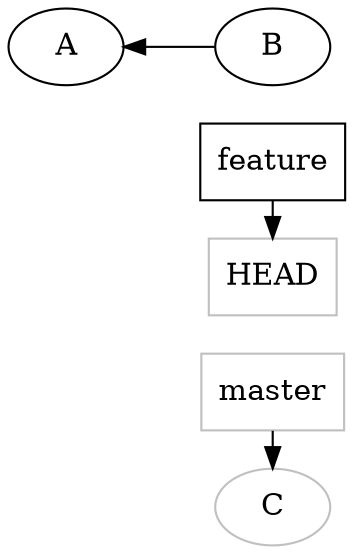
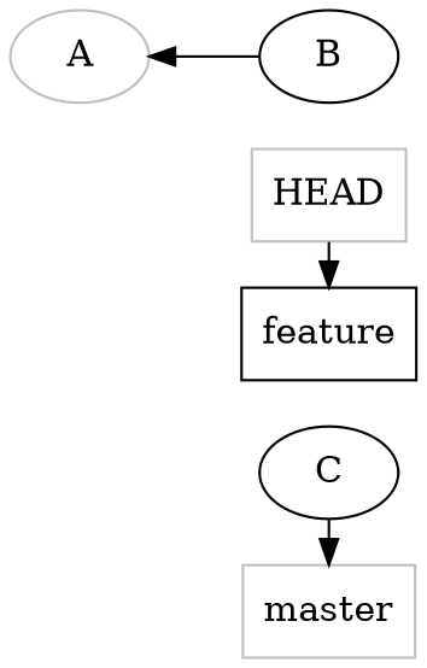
  digraph {
    rankdir=RL
-   C [color=grey]
+   C
    master [color=grey rank=3 shape=box]
    feature [color=black rank=3 shape=box]
    HEAD [color=grey rank=3 shape=box]
    B
-   A
+   A [color=grey]
    subgraph sub_1 {
      rank=same
      C
      master
    }
    subgraph sub_2 {
      rank=same
      feature
      HEAD
    }
-   master -> C
-   feature -> HEAD
+   C -> master
+   HEAD -> feature
    B -> A
  }
